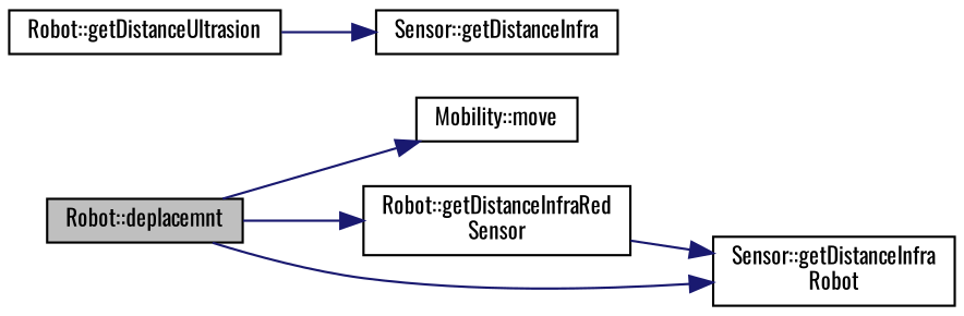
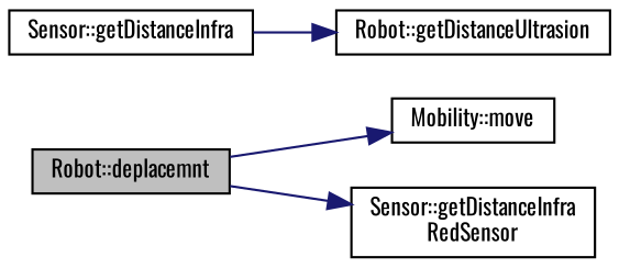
  digraph {
    fontname=Oswald
    rankdir=LR
    node [color=black fillcolor=white fontname=Oswald fontsize=10 shape=record style=filled]
    edge [color=midnightblue fontname=Oswald fontsize=10 labelfontname=Helvetica labelfontsize=10 style=solid]
    n1 [fillcolor=grey75 fontcolor=black height=0.2 label="Robot::deplacemnt" width=0.4]
    n2 [height=0.2 label="Mobility::move" width=0.4]
-   n3 [height=0.2 label="Robot::getDistanceInfraRed\lSensor" width=0.4]
-   n4 [height=0.2 label="Sensor::getDistanceInfra\lRobot" width=0.4]
+   n4 [height=0.2 label="Sensor::getDistanceInfra\lRedSensor" width=0.4]
    n5 [height=0.2 label="Robot::getDistanceUltrasion" width=0.4]
    n6 [height=0.2 label="Sensor::getDistanceInfra" width=0.4]
    n1 -> n2
-   n1 -> n3
    n1 -> n4
-   n3 -> n4
-   n5 -> n6
+   n6 -> n5
  }
